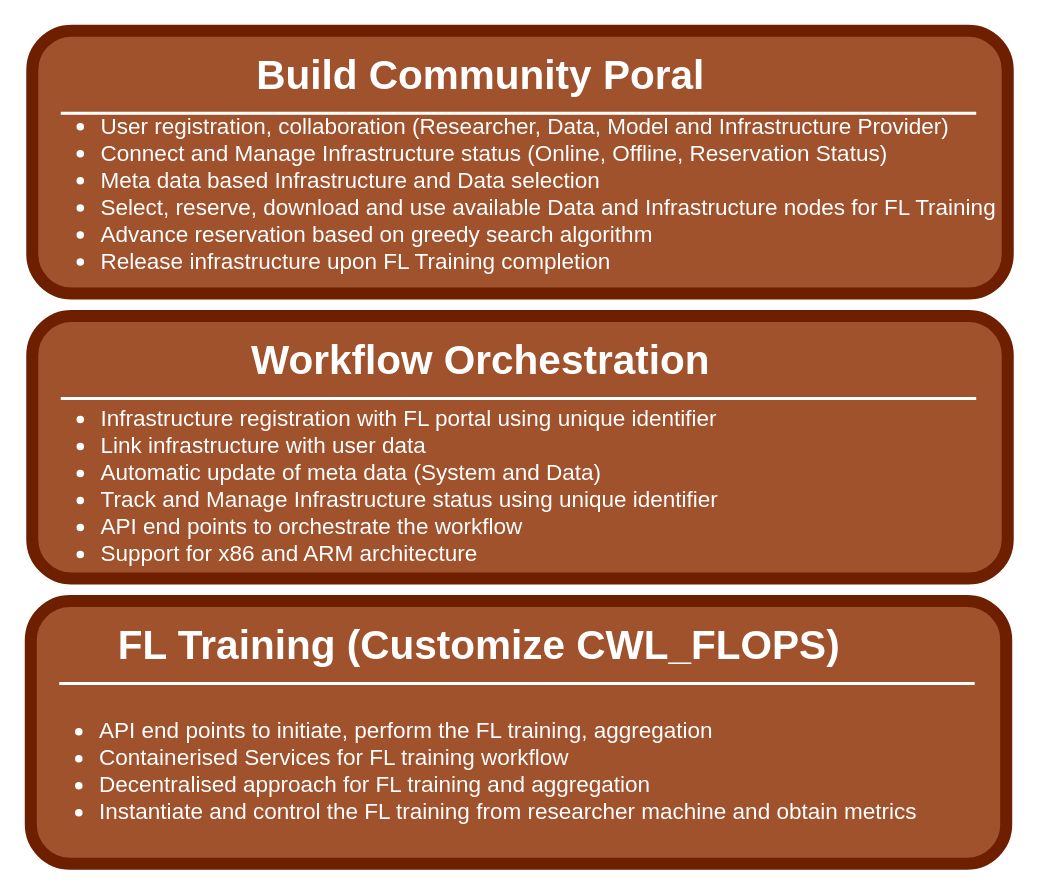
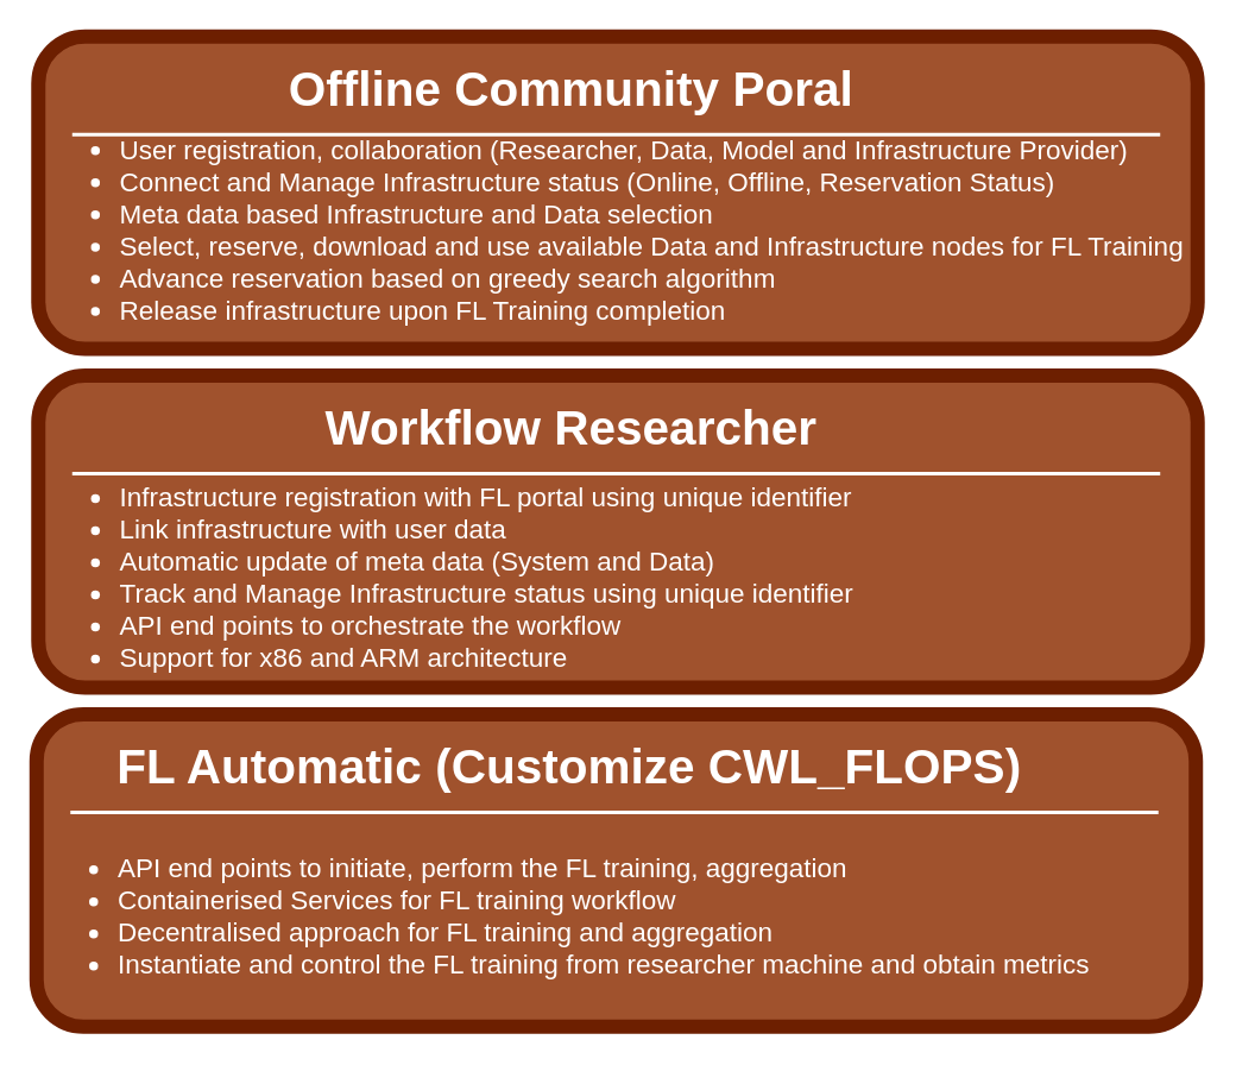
  <mxCell id="0" />
  <mxCell id="1" parent="0" />
  <mxCell id="2" value="Community Portal" style="text;html=1;strokeColor=none;fillColor=none;align=center;verticalAlign=middle;whiteSpace=wrap;rounded=0;shadow=0;fontSize=27;fontColor=#FFFFFF;fontStyle=1" parent="1" vertex="1"><mxGeometry x="21" y="40" width="280" height="60" as="geometry" /></mxCell>
  <mxCell id="3" value="" style="line;strokeWidth=2;html=1;rounded=0;shadow=0;fontSize=27;align=center;fillColor=none;strokeColor=#FFFFFF;" parent="1" vertex="1"><mxGeometry x="41" y="100" width="240" height="10" as="geometry" /></mxCell>
  <mxCell id="4" value="" style="line;strokeWidth=2;html=1;rounded=0;shadow=0;fontSize=27;align=center;fillColor=none;strokeColor=#FFFFFF;" parent="1" vertex="1"><mxGeometry x="41" y="325" width="240" height="10" as="geometry" /></mxCell>
  <mxCell id="5" value="" style="whiteSpace=wrap;html=1;rounded=1;shadow=0;strokeWidth=8;fontSize=20;align=center;fillColor=#a0522d;strokeColor=#6D1F00;fontColor=#ffffff;" parent="1" vertex="1"><mxGeometry x="21" y="20" width="650" height="175" as="geometry" /></mxCell>
- <mxCell id="6" value="Build Community Poral" style="text;html=1;strokeColor=none;fillColor=none;align=center;verticalAlign=middle;whiteSpace=wrap;rounded=0;shadow=0;fontSize=27;fontColor=#FFFFFF;fontStyle=1" parent="1" vertex="1"><mxGeometry x="25" y="25" width="590" height="50" as="geometry" /></mxCell>
+ <mxCell id="6" value="Offline Community Poral" style="text;html=1;strokeColor=none;fillColor=none;align=center;verticalAlign=middle;whiteSpace=wrap;rounded=0;shadow=0;fontSize=27;fontColor=#FFFFFF;fontStyle=1" parent="1" vertex="1"><mxGeometry x="25" y="25" width="590" height="50" as="geometry" /></mxCell>
  <mxCell id="7" value="&lt;ul style=&quot;font-size: 15px;&quot;&gt;&lt;li style=&quot;font-size: 15px;&quot;&gt;User registration, collaboration (Researcher, Data, Model and Infrastructure Provider)&lt;/li&gt;&lt;li style=&quot;font-size: 15px;&quot;&gt;Connect and Manage Infrastructure status (Online, Offline, Reservation Status)&lt;/li&gt;&lt;li style=&quot;font-size: 15px;&quot;&gt;Meta data based Infrastructure and Data selection&lt;/li&gt;&lt;li style=&quot;font-size: 15px;&quot;&gt;Select, reserve, download and use available Data and Infrastructure nodes for FL Training&lt;/li&gt;&lt;li style=&quot;font-size: 15px;&quot;&gt;Advance reservation based on greedy search algorithm&lt;/li&gt;&lt;li style=&quot;font-size: 15px;&quot;&gt;Release infrastructure upon FL Training completion&lt;/li&gt;&lt;/ul&gt;" style="text;html=1;strokeColor=none;fillColor=none;align=left;verticalAlign=middle;whiteSpace=wrap;rounded=0;shadow=0;fontSize=15;fontColor=#FFFFFF;" parent="1" vertex="1"><mxGeometry x="25" y="70" width="640" height="115" as="geometry" /></mxCell>
  <mxCell id="8" value="" style="line;strokeWidth=2;html=1;rounded=0;shadow=0;fontSize=27;align=center;fillColor=none;strokeColor=#FFFFFF;" parent="1" vertex="1"><mxGeometry x="40" y="70" width="610" height="10" as="geometry" /></mxCell>
  <mxCell id="9" value="Community Portal" style="text;html=1;strokeColor=none;fillColor=none;align=center;verticalAlign=middle;whiteSpace=wrap;rounded=0;shadow=0;fontSize=27;fontColor=#FFFFFF;fontStyle=1" parent="1" vertex="1"><mxGeometry x="21" y="230" width="280" height="60" as="geometry" /></mxCell>
  <mxCell id="10" value="" style="line;strokeWidth=2;html=1;rounded=0;shadow=0;fontSize=27;align=center;fillColor=none;strokeColor=#FFFFFF;" parent="1" vertex="1"><mxGeometry x="41" y="290" width="240" height="10" as="geometry" /></mxCell>
  <mxCell id="11" value="" style="whiteSpace=wrap;html=1;rounded=1;shadow=0;strokeWidth=8;fontSize=20;align=center;fillColor=#a0522d;strokeColor=#6D1F00;fontColor=#ffffff;" parent="1" vertex="1"><mxGeometry x="21" y="210" width="650" height="175" as="geometry" /></mxCell>
- <mxCell id="12" value="Workflow Orchestration" style="text;html=1;strokeColor=none;fillColor=none;align=center;verticalAlign=middle;whiteSpace=wrap;rounded=0;shadow=0;fontSize=27;fontColor=#FFFFFF;fontStyle=1" parent="1" vertex="1"><mxGeometry x="25" y="215" width="590" height="50" as="geometry" /></mxCell>
+ <mxCell id="12" value="Workflow Researcher" style="text;html=1;strokeColor=none;fillColor=none;align=center;verticalAlign=middle;whiteSpace=wrap;rounded=0;shadow=0;fontSize=27;fontColor=#FFFFFF;fontStyle=1" parent="1" vertex="1"><mxGeometry x="25" y="215" width="590" height="50" as="geometry" /></mxCell>
  <mxCell id="13" value="&lt;ul style=&quot;font-size: 15px;&quot;&gt;&lt;li style=&quot;font-size: 15px;&quot;&gt;&lt;span style=&quot;background-color: initial;&quot;&gt;Infrastructure registration with FL portal using unique identifier&lt;/span&gt;&lt;br&gt;&lt;/li&gt;&lt;li style=&quot;font-size: 15px;&quot;&gt;Link infrastructure with user data&lt;/li&gt;&lt;li style=&quot;font-size: 15px;&quot;&gt;Automatic update of meta data (System and Data)&lt;/li&gt;&lt;li style=&quot;font-size: 15px;&quot;&gt;Track and Manage Infrastructure&amp;nbsp;status using unique identifier&lt;/li&gt;&lt;li style=&quot;font-size: 15px;&quot;&gt;API end points to orchestrate the workflow&lt;/li&gt;&lt;li style=&quot;font-size: 15px;&quot;&gt;Support for x86 and ARM architecture&lt;/li&gt;&lt;/ul&gt;" style="text;html=1;strokeColor=none;fillColor=none;align=left;verticalAlign=middle;whiteSpace=wrap;rounded=0;shadow=0;fontSize=15;fontColor=#FFFFFF;" parent="1" vertex="1"><mxGeometry x="25" y="270" width="640" height="105" as="geometry" /></mxCell>
  <mxCell id="14" value="" style="line;strokeWidth=2;html=1;rounded=0;shadow=0;fontSize=27;align=center;fillColor=none;strokeColor=#FFFFFF;" parent="1" vertex="1"><mxGeometry x="40" y="260" width="610" height="10" as="geometry" /></mxCell>
  <mxCell id="15" value="" style="line;strokeWidth=2;html=1;rounded=0;shadow=0;fontSize=27;align=center;fillColor=none;strokeColor=#FFFFFF;" parent="1" vertex="1"><mxGeometry x="40" y="515" width="240" height="10" as="geometry" /></mxCell>
  <mxCell id="16" value="Community Portal" style="text;html=1;strokeColor=none;fillColor=none;align=center;verticalAlign=middle;whiteSpace=wrap;rounded=0;shadow=0;fontSize=27;fontColor=#FFFFFF;fontStyle=1" parent="1" vertex="1"><mxGeometry x="20" y="420" width="280" height="60" as="geometry" /></mxCell>
  <mxCell id="17" value="" style="line;strokeWidth=2;html=1;rounded=0;shadow=0;fontSize=27;align=center;fillColor=none;strokeColor=#FFFFFF;" parent="1" vertex="1"><mxGeometry x="40" y="480" width="240" height="10" as="geometry" /></mxCell>
  <mxCell id="18" value="" style="whiteSpace=wrap;html=1;rounded=1;shadow=0;strokeWidth=8;fontSize=20;align=center;fillColor=#a0522d;strokeColor=#6D1F00;fontColor=#ffffff;" parent="1" vertex="1"><mxGeometry x="20" y="400" width="650" height="175" as="geometry" /></mxCell>
- <mxCell id="19" value="FL Training (Customize CWL_FLOPS)" style="text;html=1;strokeColor=none;fillColor=none;align=center;verticalAlign=middle;whiteSpace=wrap;rounded=0;shadow=0;fontSize=27;fontColor=#FFFFFF;fontStyle=1" parent="1" vertex="1"><mxGeometry x="24" y="405" width="590" height="50" as="geometry" /></mxCell>
+ <mxCell id="19" value="FL Automatic (Customize CWL_FLOPS)" style="text;html=1;strokeColor=none;fillColor=none;align=center;verticalAlign=middle;whiteSpace=wrap;rounded=0;shadow=0;fontSize=27;fontColor=#FFFFFF;fontStyle=1" parent="1" vertex="1"><mxGeometry x="24" y="405" width="590" height="50" as="geometry" /></mxCell>
  <mxCell id="20" value="&lt;ul style=&quot;font-size: 15px;&quot;&gt;&lt;li&gt;API end points to initiate, perform the FL training, aggregation&lt;/li&gt;&lt;li&gt;Containerised Services for FL training workflow&lt;/li&gt;&lt;li style=&quot;font-size: 15px;&quot;&gt;Decentralised approach for FL training and aggregation&lt;/li&gt;&lt;li style=&quot;font-size: 15px;&quot;&gt;Instantiate and control the FL training from researcher machine and obtain metrics&lt;/li&gt;&lt;/ul&gt;" style="text;html=1;strokeColor=none;fillColor=none;align=left;verticalAlign=middle;whiteSpace=wrap;rounded=0;shadow=0;fontSize=15;fontColor=#FFFFFF;" parent="1" vertex="1"><mxGeometry x="24" y="460" width="640" height="105" as="geometry" /></mxCell>
  <mxCell id="21" value="" style="line;strokeWidth=2;html=1;rounded=0;shadow=0;fontSize=27;align=center;fillColor=none;strokeColor=#FFFFFF;" parent="1" vertex="1"><mxGeometry x="39" y="450" width="610" height="10" as="geometry" /></mxCell>
